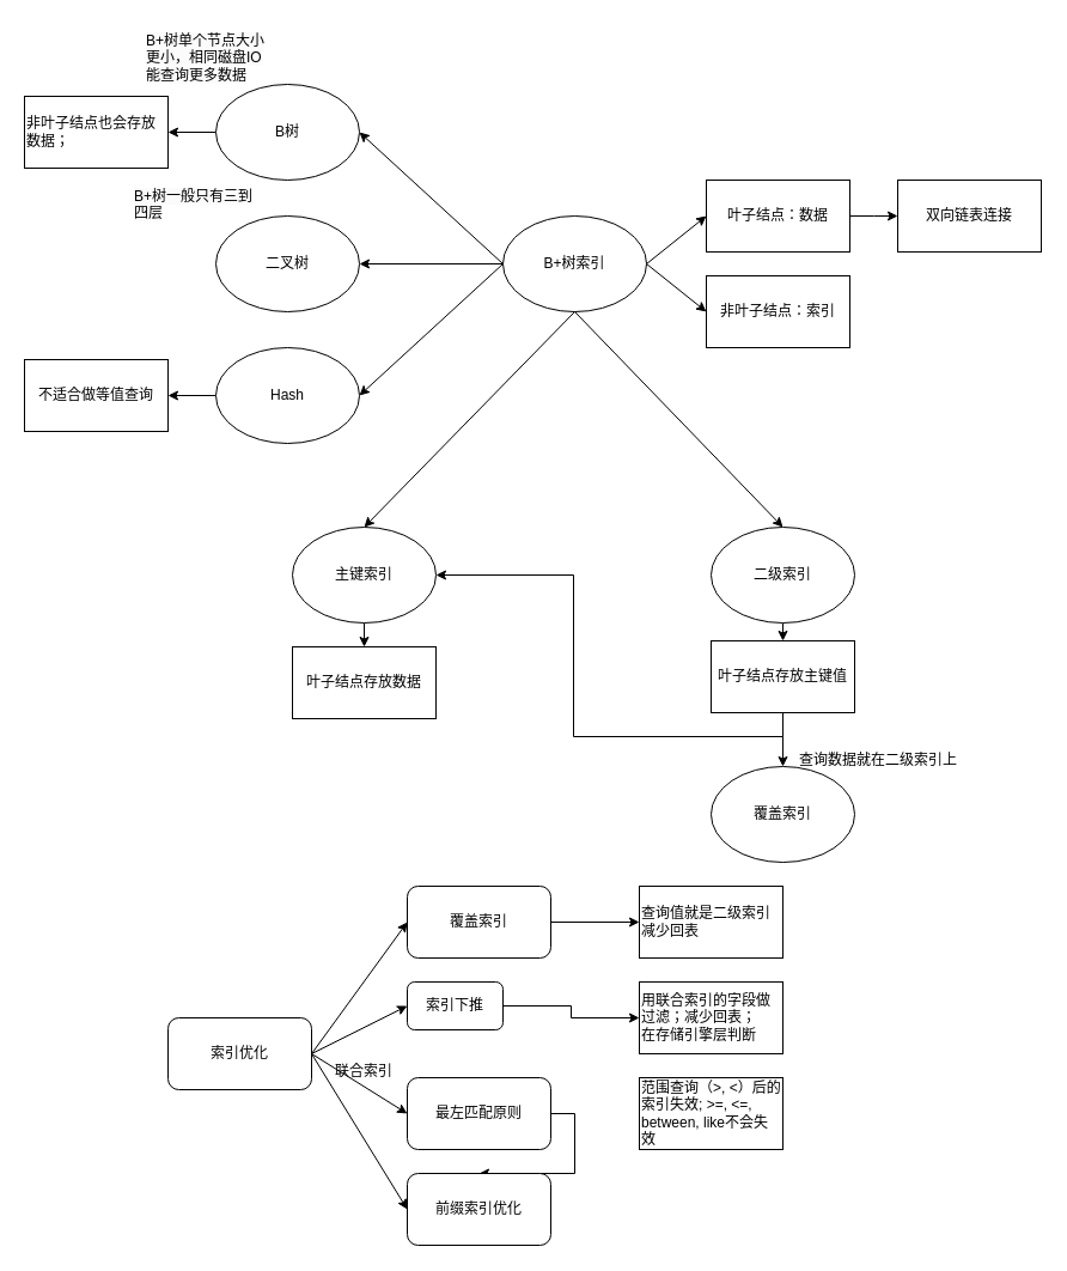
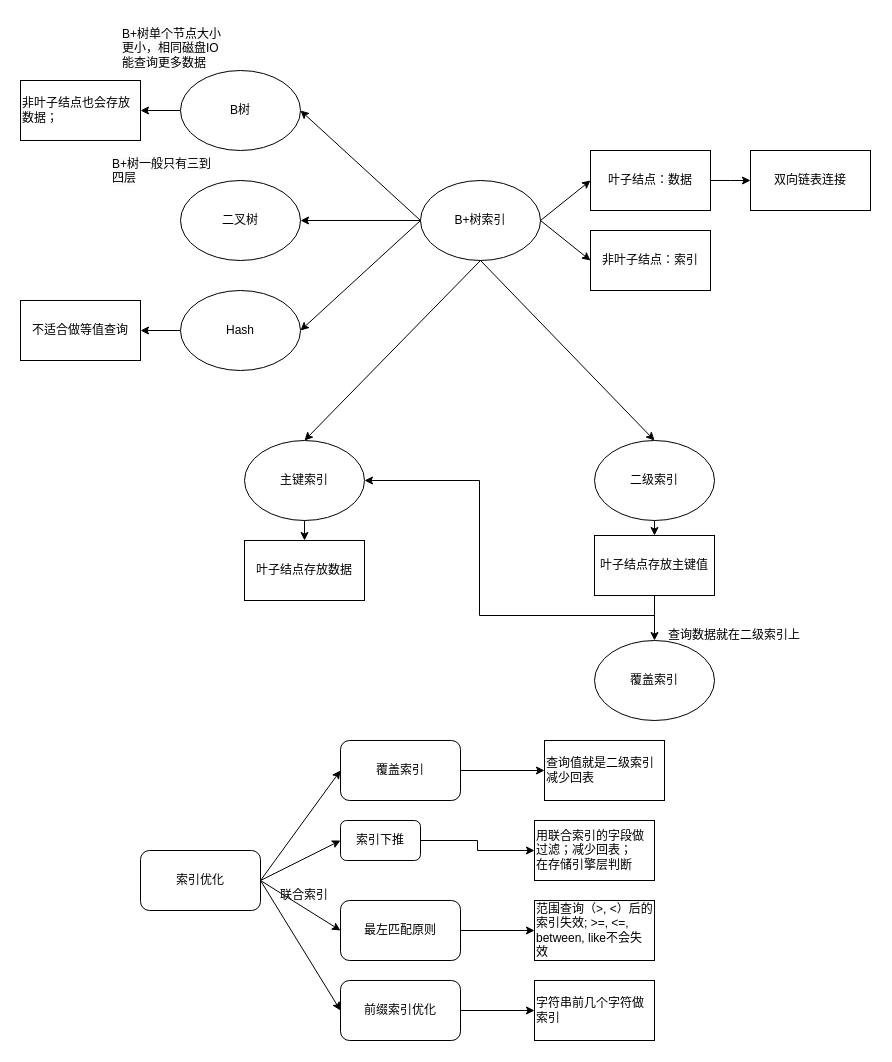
  <mxCell id="0" />
  <mxCell id="1" parent="0" />
  <mxCell id="2" style="edgeStyle=orthogonalEdgeStyle;rounded=0;orthogonalLoop=1;jettySize=auto;html=1;exitX=1;exitY=0.5;exitDx=0;exitDy=0;" parent="1" source="3" edge="1"><mxGeometry relative="1" as="geometry"><mxPoint x="750" y="180" as="targetPoint" /></mxGeometry></mxCell>
  <mxCell id="3" value="叶子结点：数据&lt;br&gt;" style="rounded=0;whiteSpace=wrap;html=1;" parent="1" vertex="1"><mxGeometry x="590" y="150" width="120" height="60" as="geometry" /></mxCell>
  <mxCell id="4" value="B+树索引" style="ellipse;whiteSpace=wrap;html=1;" parent="1" vertex="1"><mxGeometry x="420" y="180" width="120" height="80" as="geometry" /></mxCell>
  <mxCell id="5" value="非叶子结点：索引" style="rounded=0;whiteSpace=wrap;html=1;" parent="1" vertex="1"><mxGeometry x="590" y="230" width="120" height="60" as="geometry" /></mxCell>
  <mxCell id="6" value="" style="endArrow=classic;html=1;rounded=0;entryX=0;entryY=0.5;entryDx=0;entryDy=0;" parent="1" target="3" edge="1"><mxGeometry width="50" height="50" relative="1" as="geometry"><mxPoint x="540" y="220" as="sourcePoint" /><mxPoint x="590" y="170" as="targetPoint" /></mxGeometry></mxCell>
  <mxCell id="7" value="" style="endArrow=classic;html=1;rounded=0;entryX=0;entryY=0.5;entryDx=0;entryDy=0;" parent="1" target="5" edge="1"><mxGeometry width="50" height="50" relative="1" as="geometry"><mxPoint x="540" y="220" as="sourcePoint" /><mxPoint x="590" y="170" as="targetPoint" /></mxGeometry></mxCell>
  <mxCell id="8" value="双向链表连接" style="rounded=0;whiteSpace=wrap;html=1;" parent="1" vertex="1"><mxGeometry x="750" y="150" width="120" height="60" as="geometry" /></mxCell>
  <mxCell id="9" style="edgeStyle=orthogonalEdgeStyle;rounded=0;orthogonalLoop=1;jettySize=auto;html=1;exitX=0.5;exitY=1;exitDx=0;exitDy=0;" parent="1" source="10" edge="1"><mxGeometry relative="1" as="geometry"><mxPoint x="304" y="540" as="targetPoint" /></mxGeometry></mxCell>
  <mxCell id="10" value="主键索引" style="ellipse;whiteSpace=wrap;html=1;" parent="1" vertex="1"><mxGeometry x="244" y="440" width="120" height="80" as="geometry" /></mxCell>
  <mxCell id="11" value="" style="endArrow=classic;html=1;rounded=0;entryX=0.5;entryY=0;entryDx=0;entryDy=0;" parent="1" target="10" edge="1"><mxGeometry width="50" height="50" relative="1" as="geometry"><mxPoint x="480" y="260" as="sourcePoint" /><mxPoint x="530" y="210" as="targetPoint" /></mxGeometry></mxCell>
  <mxCell id="12" value="叶子结点存放数据" style="rounded=0;whiteSpace=wrap;html=1;" parent="1" vertex="1"><mxGeometry x="244" y="540" width="120" height="60" as="geometry" /></mxCell>
  <mxCell id="13" style="edgeStyle=orthogonalEdgeStyle;rounded=0;orthogonalLoop=1;jettySize=auto;html=1;exitX=0.5;exitY=1;exitDx=0;exitDy=0;entryX=0.5;entryY=0;entryDx=0;entryDy=0;" parent="1" source="14" target="18" edge="1"><mxGeometry relative="1" as="geometry" /></mxCell>
  <mxCell id="14" value="二级索引" style="ellipse;whiteSpace=wrap;html=1;" parent="1" vertex="1"><mxGeometry x="594" y="440" width="120" height="80" as="geometry" /></mxCell>
  <mxCell id="15" value="" style="endArrow=classic;html=1;rounded=0;entryX=0.5;entryY=0;entryDx=0;entryDy=0;" parent="1" target="14" edge="1"><mxGeometry width="50" height="50" relative="1" as="geometry"><mxPoint x="480" y="260" as="sourcePoint" /><mxPoint x="530" y="210" as="targetPoint" /></mxGeometry></mxCell>
  <mxCell id="16" style="edgeStyle=orthogonalEdgeStyle;rounded=0;orthogonalLoop=1;jettySize=auto;html=1;exitX=0.5;exitY=1;exitDx=0;exitDy=0;entryX=1;entryY=0.5;entryDx=0;entryDy=0;" parent="1" source="18" target="10" edge="1"><mxGeometry relative="1" as="geometry" /></mxCell>
  <mxCell id="17" style="edgeStyle=orthogonalEdgeStyle;rounded=0;orthogonalLoop=1;jettySize=auto;html=1;exitX=0.5;exitY=1;exitDx=0;exitDy=0;entryX=0.5;entryY=0;entryDx=0;entryDy=0;" parent="1" source="18" target="19" edge="1"><mxGeometry relative="1" as="geometry" /></mxCell>
  <mxCell id="18" value="叶子结点存放主键值" style="rounded=0;whiteSpace=wrap;html=1;" parent="1" vertex="1"><mxGeometry x="594" y="535" width="120" height="60" as="geometry" /></mxCell>
  <mxCell id="19" value="覆盖索引" style="ellipse;whiteSpace=wrap;html=1;" parent="1" vertex="1"><mxGeometry x="594" y="640" width="120" height="80" as="geometry" /></mxCell>
  <mxCell id="20" value="查询数据就在二级索引上" style="text;html=1;align=center;verticalAlign=middle;whiteSpace=wrap;rounded=0;" parent="1" vertex="1"><mxGeometry x="664" y="620" width="140" height="30" as="geometry" /></mxCell>
  <mxCell id="21" style="edgeStyle=orthogonalEdgeStyle;rounded=0;orthogonalLoop=1;jettySize=auto;html=1;exitX=0;exitY=0.5;exitDx=0;exitDy=0;" parent="1" source="22" target="29" edge="1"><mxGeometry relative="1" as="geometry" /></mxCell>
  <mxCell id="22" value="B树" style="ellipse;whiteSpace=wrap;html=1;" parent="1" vertex="1"><mxGeometry x="180" y="70" width="120" height="80" as="geometry" /></mxCell>
  <mxCell id="23" value="二叉树" style="ellipse;whiteSpace=wrap;html=1;" parent="1" vertex="1"><mxGeometry x="180" y="180" width="120" height="80" as="geometry" /></mxCell>
  <mxCell id="24" style="edgeStyle=orthogonalEdgeStyle;rounded=0;orthogonalLoop=1;jettySize=auto;html=1;exitX=0;exitY=0.5;exitDx=0;exitDy=0;entryX=1;entryY=0.5;entryDx=0;entryDy=0;" parent="1" source="25" target="32" edge="1"><mxGeometry relative="1" as="geometry" /></mxCell>
  <mxCell id="25" value="Hash" style="ellipse;whiteSpace=wrap;html=1;" parent="1" vertex="1"><mxGeometry x="180" y="290" width="120" height="80" as="geometry" /></mxCell>
  <mxCell id="26" value="" style="endArrow=classic;html=1;rounded=0;entryX=1;entryY=0.5;entryDx=0;entryDy=0;" parent="1" target="22" edge="1"><mxGeometry width="50" height="50" relative="1" as="geometry"><mxPoint x="420" y="220" as="sourcePoint" /><mxPoint x="470" y="170" as="targetPoint" /></mxGeometry></mxCell>
  <mxCell id="27" value="" style="endArrow=classic;html=1;rounded=0;entryX=1;entryY=0.5;entryDx=0;entryDy=0;" parent="1" target="23" edge="1"><mxGeometry width="50" height="50" relative="1" as="geometry"><mxPoint x="420" y="220" as="sourcePoint" /><mxPoint x="470" y="170" as="targetPoint" /></mxGeometry></mxCell>
  <mxCell id="28" value="" style="endArrow=classic;html=1;rounded=0;entryX=1;entryY=0.5;entryDx=0;entryDy=0;" parent="1" target="25" edge="1"><mxGeometry width="50" height="50" relative="1" as="geometry"><mxPoint x="420" y="220" as="sourcePoint" /><mxPoint x="470" y="170" as="targetPoint" /></mxGeometry></mxCell>
  <mxCell id="29" value="非叶子结点也会存放数据；" style="rounded=0;whiteSpace=wrap;html=1;align=left;" parent="1" vertex="1"><mxGeometry x="20" y="80" width="120" height="60" as="geometry" /></mxCell>
  <mxCell id="30" value="&lt;span style=&quot;color: rgb(0, 0, 0); font-family: Helvetica; font-size: 12px; font-style: normal; font-variant-ligatures: normal; font-variant-caps: normal; font-weight: 400; letter-spacing: normal; orphans: 2; text-align: left; text-indent: 0px; text-transform: none; widows: 2; word-spacing: 0px; -webkit-text-stroke-width: 0px; background-color: rgb(251, 251, 251); text-decoration-thickness: initial; text-decoration-style: initial; text-decoration-color: initial; float: none; display: inline !important;&quot;&gt;B+树单个节点大小更小，相同磁盘IO能查询更多数据&lt;/span&gt;" style="text;whiteSpace=wrap;html=1;" parent="1" vertex="1"><mxGeometry x="120" y="20" width="110" height="50" as="geometry" /></mxCell>
  <mxCell id="31" value="&lt;span style=&quot;color: rgb(0, 0, 0); font-family: Helvetica; font-size: 12px; font-style: normal; font-variant-ligatures: normal; font-variant-caps: normal; font-weight: 400; letter-spacing: normal; orphans: 2; text-align: left; text-indent: 0px; text-transform: none; widows: 2; word-spacing: 0px; -webkit-text-stroke-width: 0px; background-color: rgb(251, 251, 251); text-decoration-thickness: initial; text-decoration-style: initial; text-decoration-color: initial; float: none; display: inline !important;&quot;&gt;B+树一般只有三到四层&lt;/span&gt;" style="text;whiteSpace=wrap;html=1;" parent="1" vertex="1"><mxGeometry y="150" width="110" height="40" as="geometry" x="110" /></mxCell>
  <mxCell id="32" value="不适合做等值查询" style="rounded=0;whiteSpace=wrap;html=1;align=center;" parent="1" vertex="1"><mxGeometry x="20" y="300" width="120" height="60" as="geometry" /></mxCell>
  <mxCell id="33" value="索引优化" style="rounded=1;whiteSpace=wrap;html=1;" parent="1" vertex="1"><mxGeometry x="140" y="850" width="120" height="60" as="geometry" /></mxCell>
  <mxCell id="34" style="edgeStyle=orthogonalEdgeStyle;rounded=0;orthogonalLoop=1;jettySize=auto;html=1;exitX=1;exitY=0.5;exitDx=0;exitDy=0;entryX=0;entryY=0.5;entryDx=0;entryDy=0;" parent="1" source="35" target="38" edge="1"><mxGeometry relative="1" as="geometry" /></mxCell>
  <mxCell id="35" value="覆盖索引" style="rounded=1;whiteSpace=wrap;html=1;" parent="1" vertex="1"><mxGeometry x="340" y="740" width="120" height="60" as="geometry" /></mxCell>
- <mxCell id="36" style="edgeStyle=orthogonalEdgeStyle;rounded=0;orthogonalLoop=1;jettySize=auto;html=1;exitX=1;exitY=0.5;exitDx=0;exitDy=0;" parent="1" source="37" target="44" edge="1"><mxGeometry relative="1" as="geometry" /></mxCell>
+ <mxCell id="36" style="edgeStyle=orthogonalEdgeStyle;rounded=0;orthogonalLoop=1;jettySize=auto;html=1;exitX=1;exitY=0.5;exitDx=0;exitDy=0;entryX=0;entryY=0.5;entryDx=0;entryDy=0;" parent="1" source="37" target="42" edge="1"><mxGeometry relative="1" as="geometry" /></mxCell>
  <mxCell id="37" value="最左匹配原则" style="rounded=1;whiteSpace=wrap;html=1;" parent="1" vertex="1"><mxGeometry x="340" y="900" width="120" height="60" as="geometry" /></mxCell>
- <mxCell id="38" value="查询值就是二级索引&lt;br&gt;减少回表" style="rounded=0;whiteSpace=wrap;html=1;align=left;" parent="1" vertex="1"><mxGeometry x="534" y="740" width="120" height="60" as="geometry" /></mxCell>
+ <mxCell id="38" value="查询值就是二级索引&lt;br&gt;减少回表" style="rounded=0;whiteSpace=wrap;html=1;align=left;" parent="1" vertex="1"><mxGeometry x="544" y="740" width="120" height="60" as="geometry" /></mxCell>
  <mxCell id="39" value="" style="endArrow=classic;html=1;rounded=0;entryX=0;entryY=0.5;entryDx=0;entryDy=0;exitX=1;exitY=0.5;exitDx=0;exitDy=0;" parent="1" target="35" edge="1" source="33"><mxGeometry width="50" height="50" relative="1" as="geometry"><mxPoint x="280" y="930" as="sourcePoint" /><mxPoint x="330" y="880" as="targetPoint" /></mxGeometry></mxCell>
  <mxCell id="40" value="" style="endArrow=classic;html=1;rounded=0;entryX=0;entryY=0.5;entryDx=0;entryDy=0;exitX=1;exitY=0.5;exitDx=0;exitDy=0;" parent="1" target="37" edge="1" source="33"><mxGeometry width="50" height="50" relative="1" as="geometry"><mxPoint x="280" y="930" as="sourcePoint" /><mxPoint x="330" y="880" as="targetPoint" /></mxGeometry></mxCell>
  <mxCell id="41" value="联合索引" style="text;html=1;align=center;verticalAlign=middle;whiteSpace=wrap;rounded=0;" parent="1" vertex="1"><mxGeometry x="274" y="880" width="60" height="30" as="geometry" /></mxCell>
  <mxCell id="42" value="范围查询（&amp;gt;, &amp;lt;）后的索引失效; &amp;gt;=, &amp;lt;=, between, like不会失效" style="rounded=0;whiteSpace=wrap;html=1;align=left;" parent="1" vertex="1"><mxGeometry x="534" y="900" width="120" height="60" as="geometry" /></mxCell>
+ <mxCell id="43" style="edgeStyle=orthogonalEdgeStyle;rounded=0;orthogonalLoop=1;jettySize=auto;html=1;exitX=1;exitY=0.5;exitDx=0;exitDy=0;entryX=0;entryY=0.5;entryDx=0;entryDy=0;" parent="1" source="44" target="45" edge="1"><mxGeometry relative="1" as="geometry" /></mxCell>
  <mxCell id="44" value="前缀索引优化" style="rounded=1;whiteSpace=wrap;html=1;" parent="1" vertex="1"><mxGeometry x="340" y="980" width="120" height="60" as="geometry" /></mxCell>
+ <mxCell id="45" value="字符串前几个字符做索引" style="rounded=0;whiteSpace=wrap;html=1;align=left;" parent="1" vertex="1"><mxGeometry x="534" y="980" width="120" height="60" as="geometry" /></mxCell>
  <mxCell id="46" value="" style="endArrow=classic;html=1;rounded=0;entryX=0;entryY=0.5;entryDx=0;entryDy=0;exitX=1;exitY=0.5;exitDx=0;exitDy=0;" parent="1" target="44" edge="1" source="33"><mxGeometry width="50" height="50" relative="1" as="geometry"><mxPoint x="280" y="930" as="sourcePoint" /><mxPoint x="330" y="880" as="targetPoint" /></mxGeometry></mxCell>
  <mxCell id="47" style="edgeStyle=orthogonalEdgeStyle;rounded=0;orthogonalLoop=1;jettySize=auto;html=1;exitX=1;exitY=0.5;exitDx=0;exitDy=0;entryX=0;entryY=0.5;entryDx=0;entryDy=0;" edge="1" parent="1" source="48" target="50"><mxGeometry relative="1" as="geometry" /></mxCell>
  <mxCell id="48" value="索引下推" style="rounded=1;whiteSpace=wrap;html=1;" vertex="1" parent="1"><mxGeometry x="340" y="820" width="80" height="40" as="geometry" /></mxCell>
  <mxCell id="49" value="" style="endArrow=classic;html=1;rounded=0;entryX=0;entryY=0.5;entryDx=0;entryDy=0;" edge="1" parent="1" target="48"><mxGeometry width="50" height="50" relative="1" as="geometry"><mxPoint x="260" y="880" as="sourcePoint" /><mxPoint x="310" y="830" as="targetPoint" /></mxGeometry></mxCell>
  <mxCell id="50" value="用联合索引的字段做过滤；减少回表；&lt;br&gt;在存储引擎层判断" style="rounded=0;whiteSpace=wrap;html=1;align=left;" vertex="1" parent="1"><mxGeometry x="534" y="820" width="120" height="60" as="geometry" /></mxCell>
